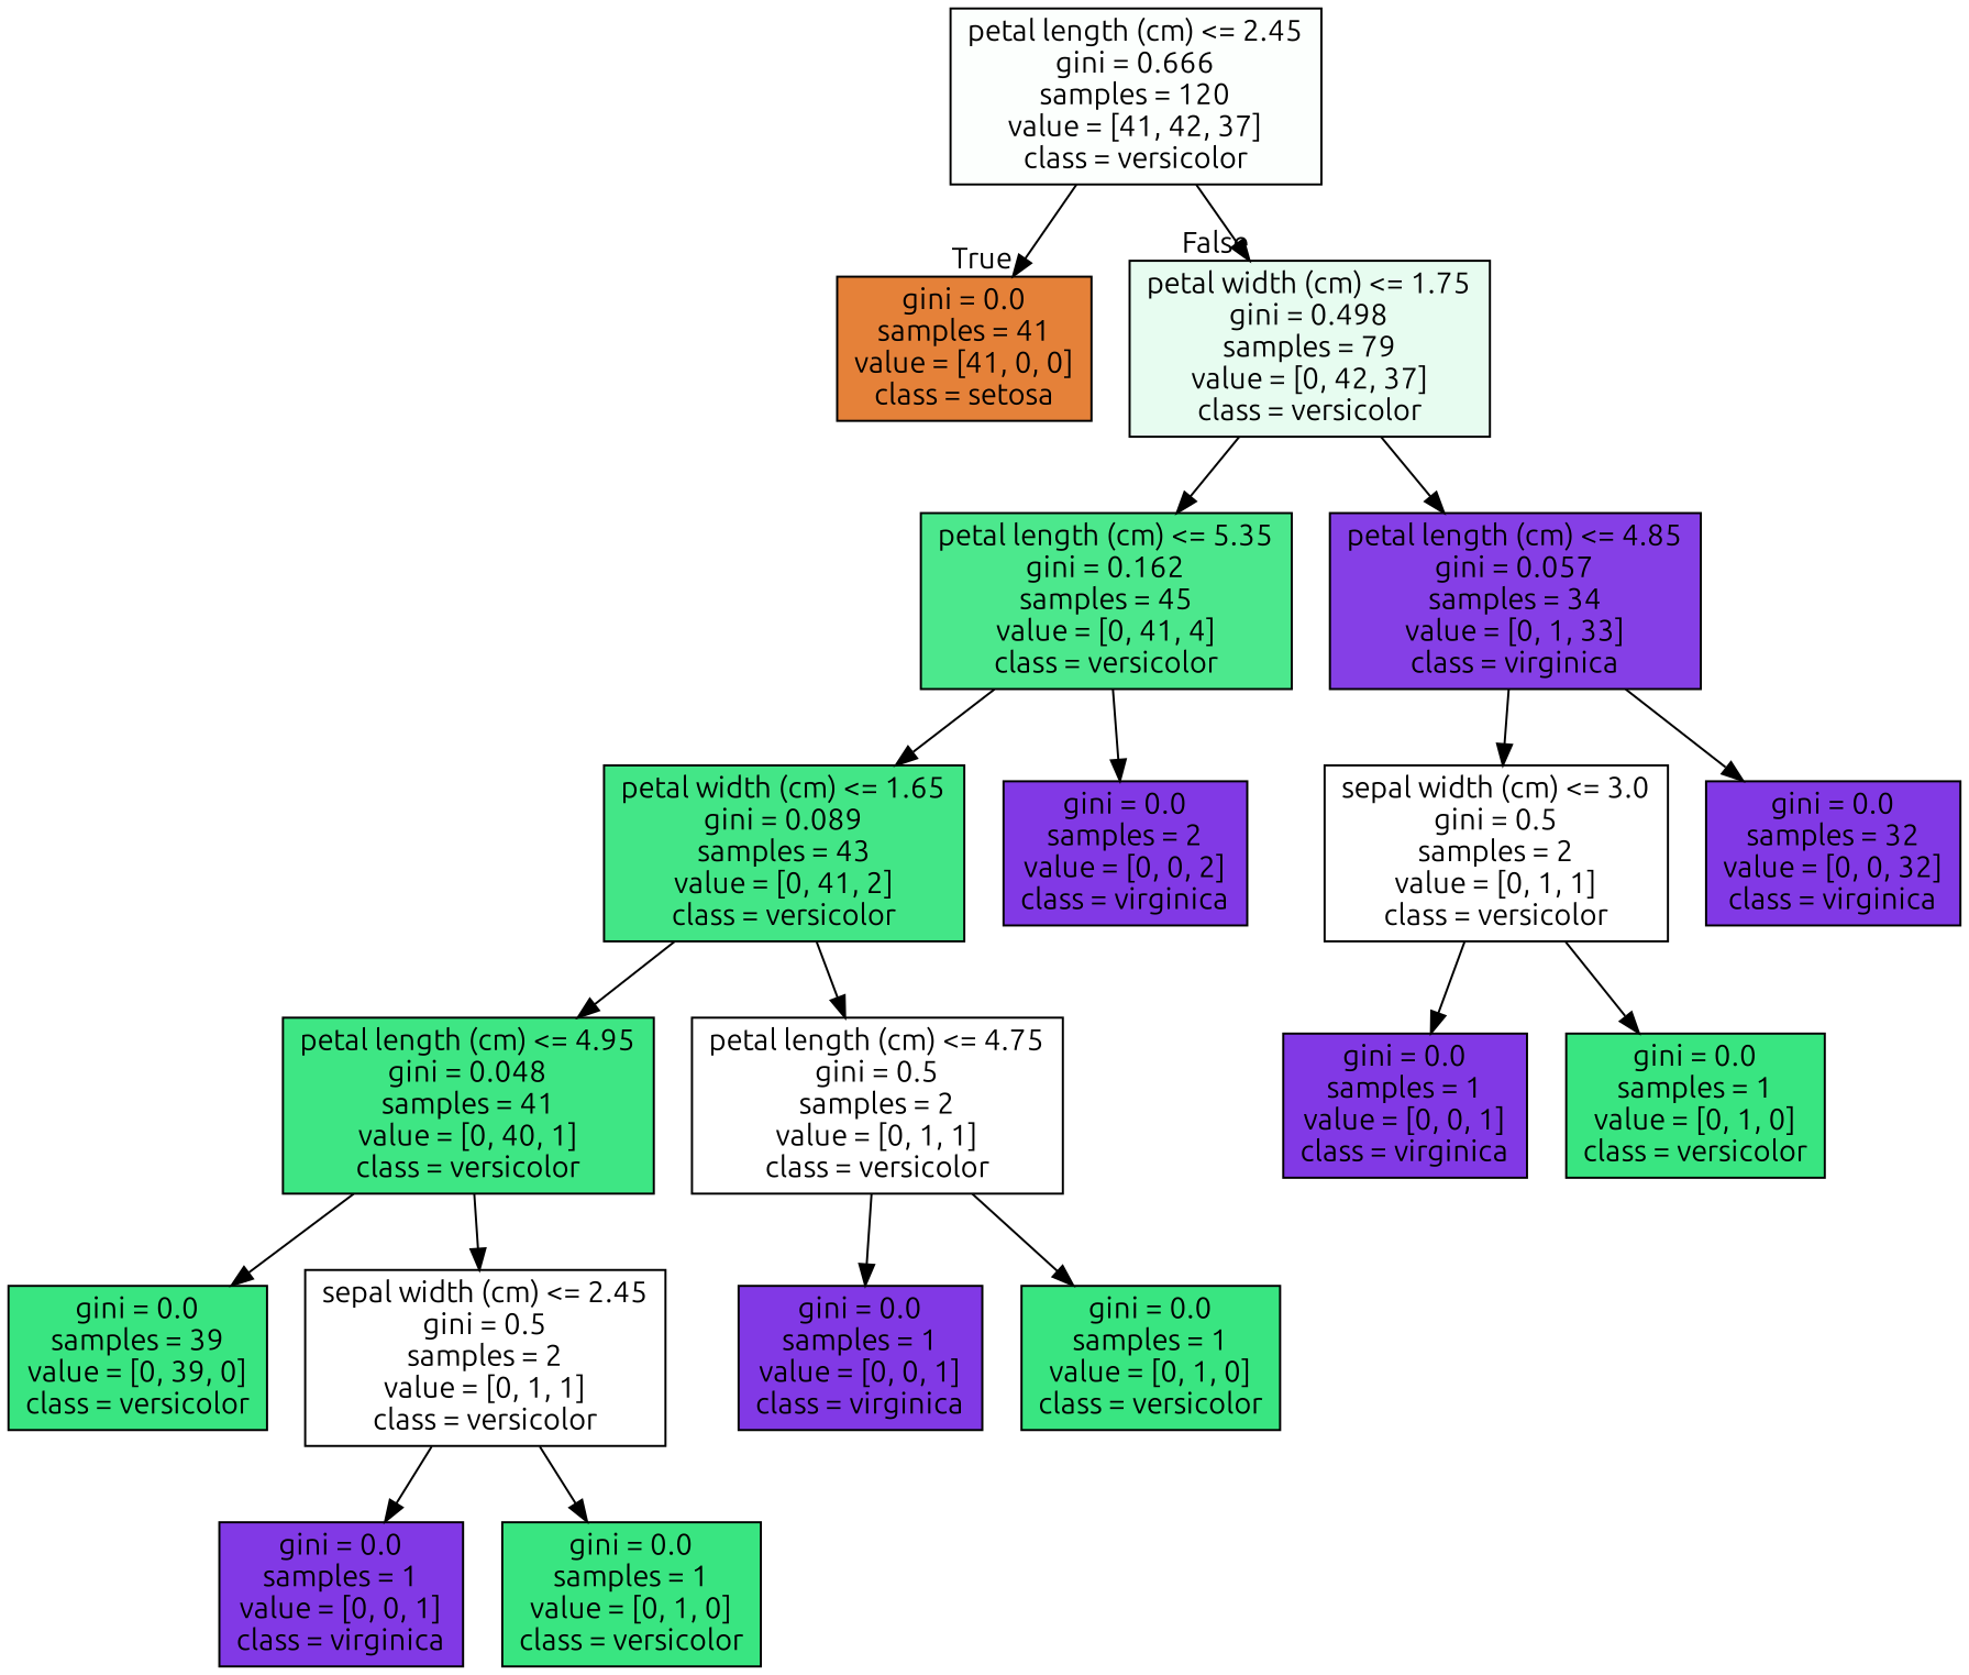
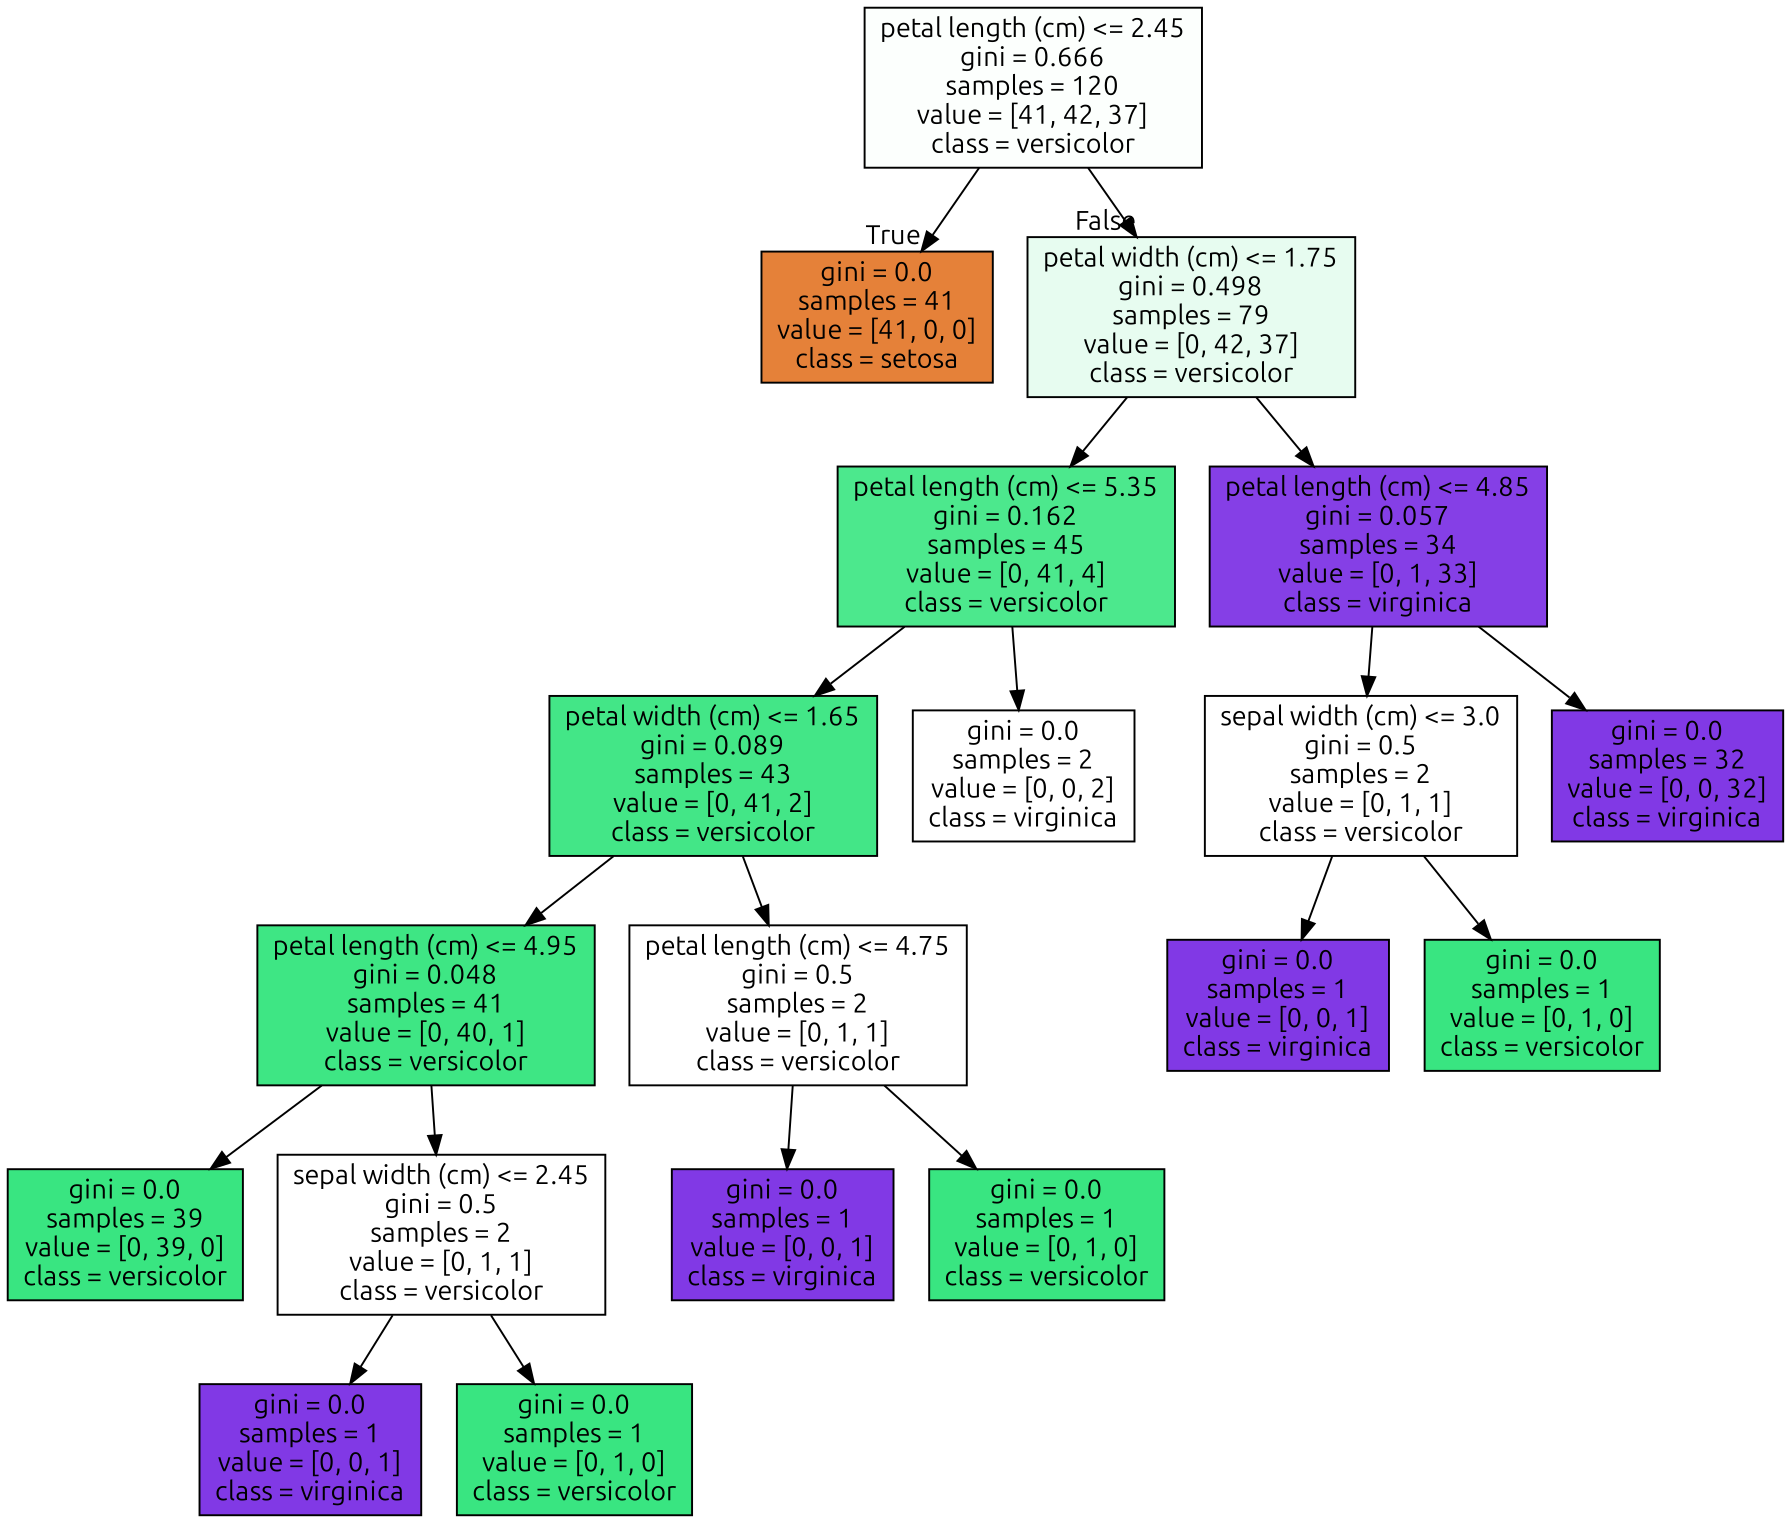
  digraph {
    fontname=Ubuntu
    node [color=black fillcolor="#8139e5" fontname=Ubuntu shape=box style=filled]
    edge [fontname=Ubuntu]
    n1 [fillcolor="#fcfffd" label="petal length (cm) <= 2.45\ngini = 0.666\nsamples = 120\nvalue = [41, 42, 37]\nclass = versicolor"]
    n2 [fillcolor="#e58139" label="gini = 0.0\nsamples = 41\nvalue = [41, 0, 0]\nclass = setosa"]
    n3 [fillcolor="#e7fcf0" label="petal width (cm) <= 1.75\ngini = 0.498\nsamples = 79\nvalue = [0, 42, 37]\nclass = versicolor"]
    n4 [fillcolor="#4ce88d" label="petal length (cm) <= 5.35\ngini = 0.162\nsamples = 45\nvalue = [0, 41, 4]\nclass = versicolor"]
    n5 [fillcolor="#853fe6" label="petal length (cm) <= 4.85\ngini = 0.057\nsamples = 34\nvalue = [0, 1, 33]\nclass = virginica"]
    n6 [fillcolor="#43e687" label="petal width (cm) <= 1.65\ngini = 0.089\nsamples = 43\nvalue = [0, 41, 2]\nclass = versicolor"]
-   n7 [label="gini = 0.0\nsamples = 2\nvalue = [0, 0, 2]\nclass = virginica"]
+   n7 [fillcolor="#ffffff" label="gini = 0.0\nsamples = 2\nvalue = [0, 0, 2]\nclass = virginica"]
    n8 [fillcolor="#3ee684" label="petal length (cm) <= 4.95\ngini = 0.048\nsamples = 41\nvalue = [0, 40, 1]\nclass = versicolor"]
    n9 [fillcolor="#ffffff" label="petal length (cm) <= 4.75\ngini = 0.5\nsamples = 2\nvalue = [0, 1, 1]\nclass = versicolor"]
    n10 [fillcolor="#39e581" label="gini = 0.0\nsamples = 39\nvalue = [0, 39, 0]\nclass = versicolor"]
    n11 [fillcolor="#ffffff" label="sepal width (cm) <= 2.45\ngini = 0.5\nsamples = 2\nvalue = [0, 1, 1]\nclass = versicolor"]
    n12 [label="gini = 0.0\nsamples = 1\nvalue = [0, 0, 1]\nclass = virginica"]
    n13 [fillcolor="#39e581" label="gini = 0.0\nsamples = 1\nvalue = [0, 1, 0]\nclass = versicolor"]
    n14 [label="gini = 0.0\nsamples = 1\nvalue = [0, 0, 1]\nclass = virginica"]
    n15 [fillcolor="#39e581" label="gini = 0.0\nsamples = 1\nvalue = [0, 1, 0]\nclass = versicolor"]
    n16 [fillcolor="#ffffff" label="sepal width (cm) <= 3.0\ngini = 0.5\nsamples = 2\nvalue = [0, 1, 1]\nclass = versicolor"]
    n17 [label="gini = 0.0\nsamples = 32\nvalue = [0, 0, 32]\nclass = virginica"]
    n18 [label="gini = 0.0\nsamples = 1\nvalue = [0, 0, 1]\nclass = virginica"]
    n19 [fillcolor="#39e581" label="gini = 0.0\nsamples = 1\nvalue = [0, 1, 0]\nclass = versicolor"]
    n1 -> n2 [headlabel=True labelangle=45 labeldistance=2.5]
    n1 -> n3 [headlabel=False labelangle=-45 labeldistance=2.5]
    n3 -> n4
    n3 -> n5
    n4 -> n6
    n4 -> n7
    n5 -> n16
    n5 -> n17
    n6 -> n8
    n6 -> n9
    n8 -> n10
    n8 -> n11
    n9 -> n14
    n9 -> n15
    n11 -> n12
    n11 -> n13
    n16 -> n18
    n16 -> n19
  }
